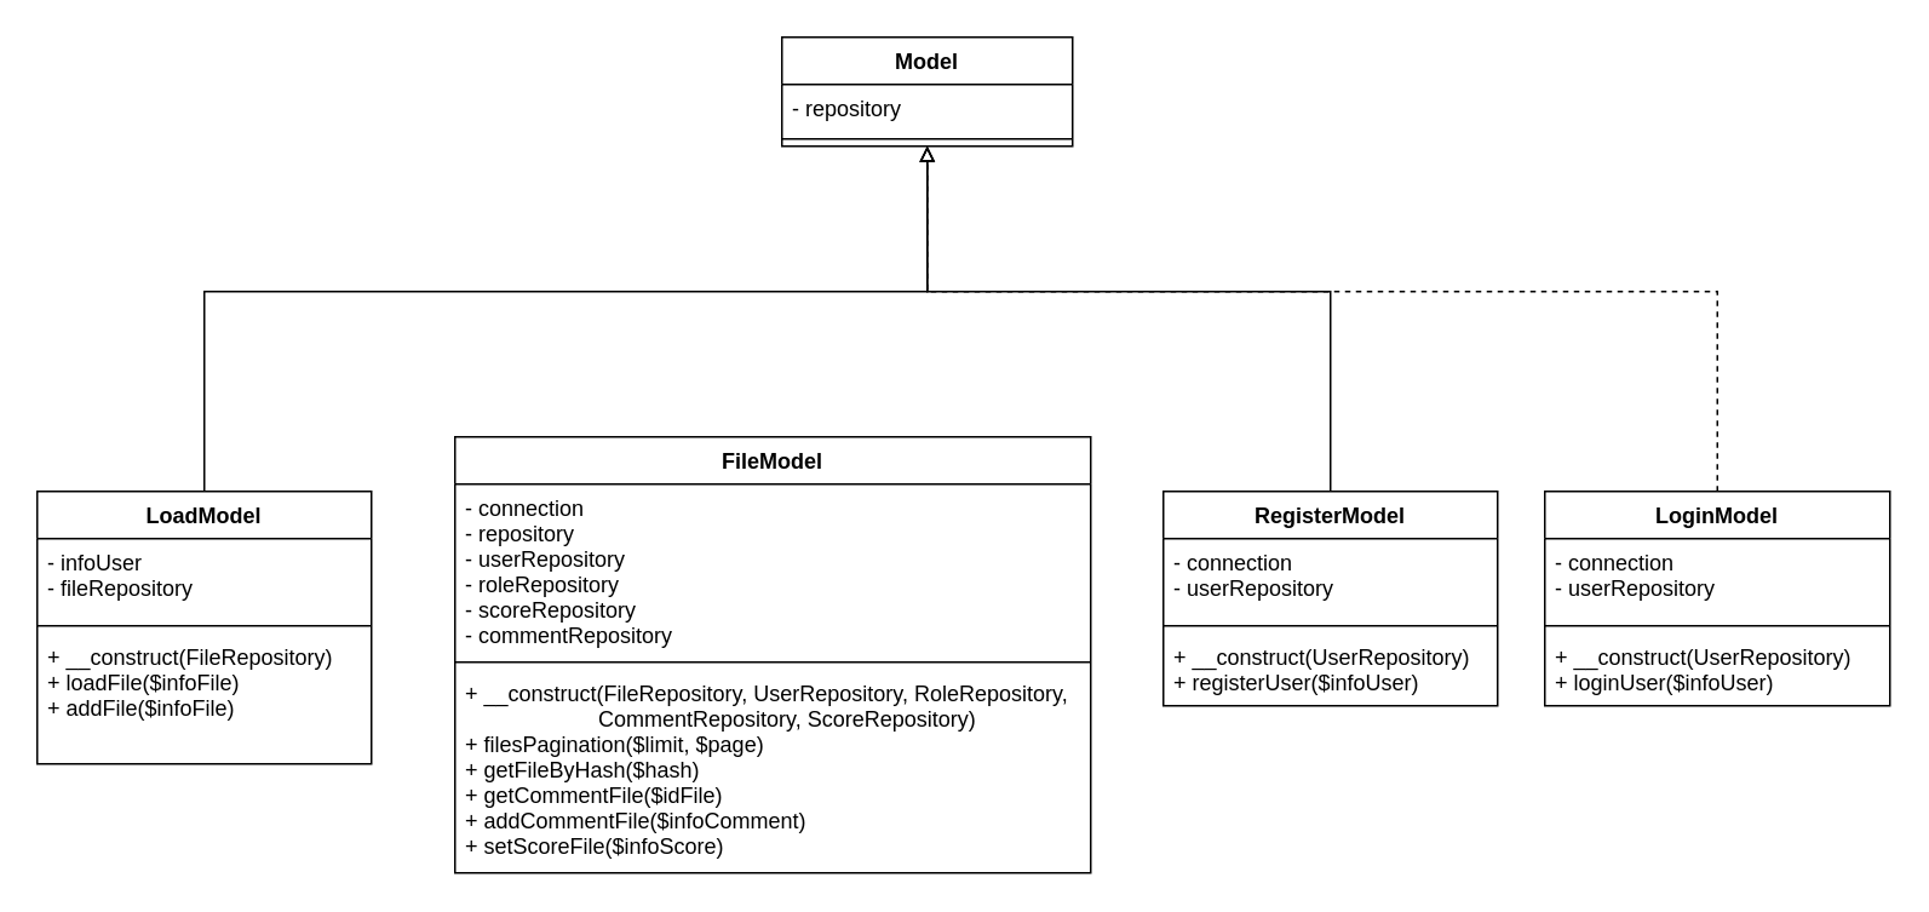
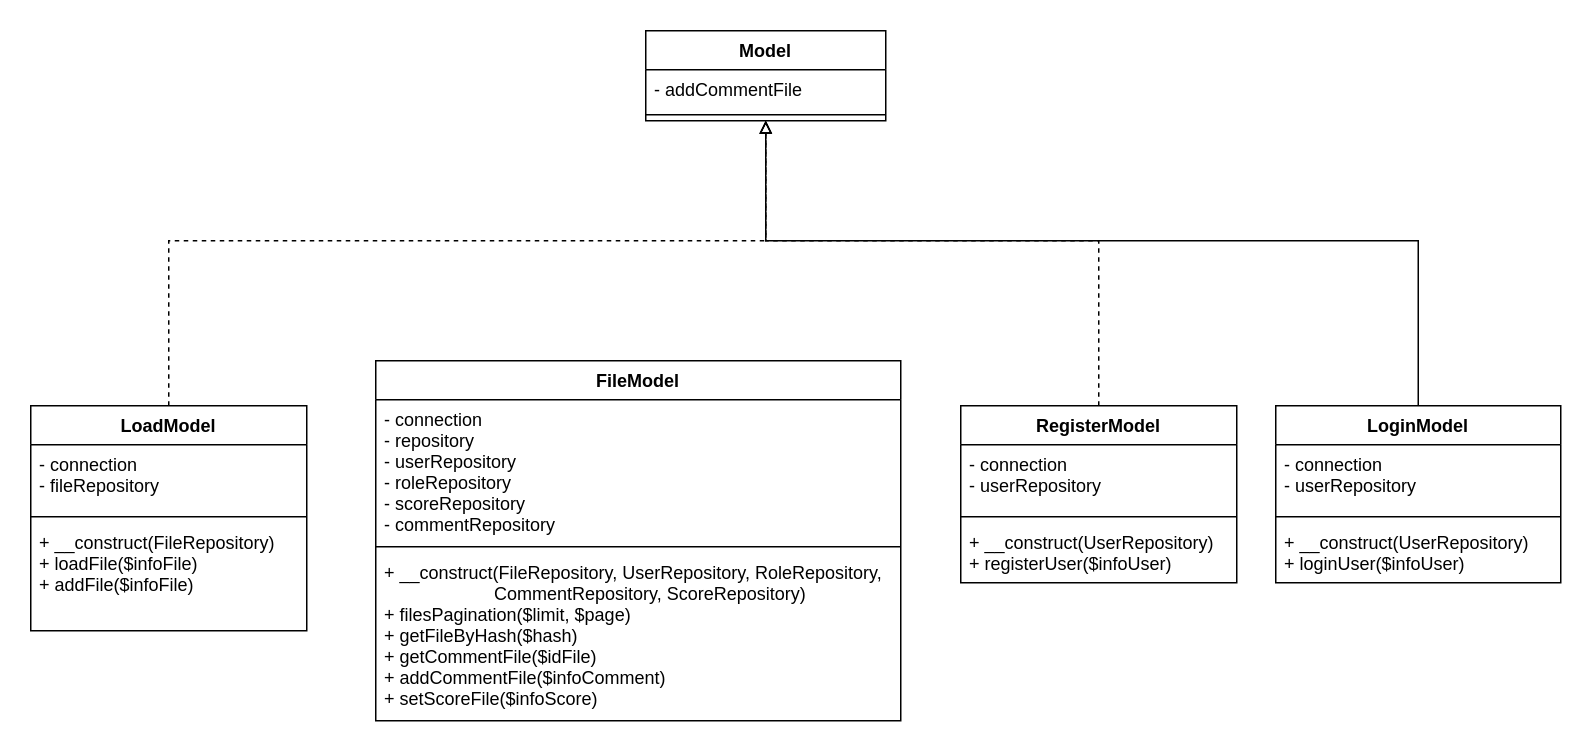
  <mxCell id="0" />
  <mxCell id="1" parent="0" />
  <mxCell id="2" value="Model" style="swimlane;fontStyle=1;align=center;verticalAlign=top;childLayout=stackLayout;horizontal=1;startSize=26;horizontalStack=0;resizeParent=1;resizeParentMax=0;resizeLast=0;collapsible=1;marginBottom=0;" parent="1" vertex="1"><mxGeometry x="430" y="20" width="160" height="60" as="geometry" /></mxCell>
- <mxCell id="3" value="- repository" style="text;strokeColor=none;fillColor=none;align=left;verticalAlign=top;spacingLeft=4;spacingRight=4;overflow=hidden;rotatable=0;points=[[0,0.5],[1,0.5]];portConstraint=eastwest;" parent="2" vertex="1"><mxGeometry y="26" width="160" height="26" as="geometry" /></mxCell>
+ <mxCell id="3" value="- addCommentFile" style="text;strokeColor=none;fillColor=none;align=left;verticalAlign=top;spacingLeft=4;spacingRight=4;overflow=hidden;rotatable=0;points=[[0,0.5],[1,0.5]];portConstraint=eastwest;" parent="2" vertex="1"><mxGeometry y="26" width="160" height="26" as="geometry" /></mxCell>
  <mxCell id="4" value="" style="line;strokeWidth=1;fillColor=none;align=left;verticalAlign=middle;spacingTop=-1;spacingLeft=3;spacingRight=3;rotatable=0;labelPosition=right;points=[];portConstraint=eastwest;" parent="2" vertex="1"><mxGeometry y="52" width="160" height="8" as="geometry" /></mxCell>
- <mxCell id="5" style="edgeStyle=orthogonalEdgeStyle;rounded=0;orthogonalLoop=1;jettySize=auto;html=1;endArrow=block;endFill=0;" parent="1" source="6" target="2" edge="1"><mxGeometry relative="1" as="geometry"><Array as="points"><mxPoint x="732" y="160" /><mxPoint x="510" y="160" /></Array></mxGeometry></mxCell>
+ <mxCell id="5" style="edgeStyle=orthogonalEdgeStyle;rounded=0;orthogonalLoop=1;jettySize=auto;html=1;endArrow=block;endFill=0;dashed=1;" parent="1" source="6" target="2" edge="1"><mxGeometry relative="1" as="geometry"><Array as="points"><mxPoint x="732" y="160" /><mxPoint x="510" y="160" /></Array></mxGeometry></mxCell>
  <mxCell id="6" value="RegisterModel" style="swimlane;fontStyle=1;align=center;verticalAlign=top;childLayout=stackLayout;horizontal=1;startSize=26;horizontalStack=0;resizeParent=1;resizeParentMax=0;resizeLast=0;collapsible=1;marginBottom=0;" parent="1" vertex="1"><mxGeometry x="640" y="270" width="184" height="118" as="geometry" /></mxCell>
  <mxCell id="7" value="- connection&#10;- userRepository" style="text;strokeColor=none;fillColor=none;align=left;verticalAlign=top;spacingLeft=4;spacingRight=4;overflow=hidden;rotatable=0;points=[[0,0.5],[1,0.5]];portConstraint=eastwest;" parent="6" vertex="1"><mxGeometry y="26" width="184" height="44" as="geometry" /></mxCell>
  <mxCell id="8" value="" style="line;strokeWidth=1;fillColor=none;align=left;verticalAlign=middle;spacingTop=-1;spacingLeft=3;spacingRight=3;rotatable=0;labelPosition=right;points=[];portConstraint=eastwest;" parent="6" vertex="1"><mxGeometry y="70" width="184" height="8" as="geometry" /></mxCell>
  <mxCell id="9" value="+ __construct(UserRepository)&#10;+ registerUser($infoUser)&#10;&#10;" style="text;strokeColor=none;fillColor=none;align=left;verticalAlign=top;spacingLeft=4;spacingRight=4;overflow=hidden;rotatable=0;points=[[0,0.5],[1,0.5]];portConstraint=eastwest;" parent="6" vertex="1"><mxGeometry y="78" width="184" height="40" as="geometry" /></mxCell>
- <mxCell id="10" style="edgeStyle=orthogonalEdgeStyle;rounded=0;orthogonalLoop=1;jettySize=auto;html=1;endArrow=block;endFill=0;dashed=1;" parent="1" source="11" target="2" edge="1"><mxGeometry relative="1" as="geometry"><Array as="points"><mxPoint x="945" y="160" /><mxPoint x="510" y="160" /></Array></mxGeometry></mxCell>
+ <mxCell id="10" style="edgeStyle=orthogonalEdgeStyle;rounded=0;orthogonalLoop=1;jettySize=auto;html=1;endArrow=block;endFill=0;" parent="1" source="11" target="2" edge="1"><mxGeometry relative="1" as="geometry"><Array as="points"><mxPoint x="945" y="160" /><mxPoint x="510" y="160" /></Array></mxGeometry></mxCell>
  <mxCell id="11" value="LoginModel" style="swimlane;fontStyle=1;align=center;verticalAlign=top;childLayout=stackLayout;horizontal=1;startSize=26;horizontalStack=0;resizeParent=1;resizeParentMax=0;resizeLast=0;collapsible=1;marginBottom=0;" parent="1" vertex="1"><mxGeometry x="850" y="270" width="190" height="118" as="geometry" /></mxCell>
  <mxCell id="12" value="- connection&#10;- userRepository" style="text;strokeColor=none;fillColor=none;align=left;verticalAlign=top;spacingLeft=4;spacingRight=4;overflow=hidden;rotatable=0;points=[[0,0.5],[1,0.5]];portConstraint=eastwest;" parent="11" vertex="1"><mxGeometry y="26" width="190" height="44" as="geometry" /></mxCell>
  <mxCell id="13" value="" style="line;strokeWidth=1;fillColor=none;align=left;verticalAlign=middle;spacingTop=-1;spacingLeft=3;spacingRight=3;rotatable=0;labelPosition=right;points=[];portConstraint=eastwest;" parent="11" vertex="1"><mxGeometry y="70" width="190" height="8" as="geometry" /></mxCell>
  <mxCell id="14" value="+ __construct(UserRepository)&#10;+ loginUser($infoUser)&#10;&#10;" style="text;strokeColor=none;fillColor=none;align=left;verticalAlign=top;spacingLeft=4;spacingRight=4;overflow=hidden;rotatable=0;points=[[0,0.5],[1,0.5]];portConstraint=eastwest;" parent="11" vertex="1"><mxGeometry y="78" width="190" height="40" as="geometry" /></mxCell>
- <mxCell id="15" style="edgeStyle=orthogonalEdgeStyle;rounded=0;orthogonalLoop=1;jettySize=auto;html=1;endArrow=block;endFill=0;" parent="1" source="16" target="2" edge="1"><mxGeometry relative="1" as="geometry"><mxPoint x="310" y="90" as="targetPoint" /><Array as="points"><mxPoint x="112" y="160" /><mxPoint x="510" y="160" /></Array></mxGeometry></mxCell>
+ <mxCell id="15" style="edgeStyle=orthogonalEdgeStyle;rounded=0;orthogonalLoop=1;jettySize=auto;html=1;endArrow=block;endFill=0;dashed=1;" parent="1" source="16" target="2" edge="1"><mxGeometry relative="1" as="geometry"><mxPoint x="310" y="90" as="targetPoint" /><Array as="points"><mxPoint x="112" y="160" /><mxPoint x="510" y="160" /></Array></mxGeometry></mxCell>
  <mxCell id="16" value="LoadModel" style="swimlane;fontStyle=1;align=center;verticalAlign=top;childLayout=stackLayout;horizontal=1;startSize=26;horizontalStack=0;resizeParent=1;resizeParentMax=0;resizeLast=0;collapsible=1;marginBottom=0;" parent="1" vertex="1"><mxGeometry x="20" y="270" width="184" height="150" as="geometry" /></mxCell>
- <mxCell id="17" value="- infoUser&#10;- fileRepository" style="text;strokeColor=none;fillColor=none;align=left;verticalAlign=top;spacingLeft=4;spacingRight=4;overflow=hidden;rotatable=0;points=[[0,0.5],[1,0.5]];portConstraint=eastwest;" parent="16" vertex="1"><mxGeometry y="26" width="184" height="44" as="geometry" /></mxCell>
+ <mxCell id="17" value="- connection&#10;- fileRepository" style="text;strokeColor=none;fillColor=none;align=left;verticalAlign=top;spacingLeft=4;spacingRight=4;overflow=hidden;rotatable=0;points=[[0,0.5],[1,0.5]];portConstraint=eastwest;" parent="16" vertex="1"><mxGeometry y="26" width="184" height="44" as="geometry" /></mxCell>
  <mxCell id="18" value="" style="line;strokeWidth=1;fillColor=none;align=left;verticalAlign=middle;spacingTop=-1;spacingLeft=3;spacingRight=3;rotatable=0;labelPosition=right;points=[];portConstraint=eastwest;" parent="16" vertex="1"><mxGeometry y="70" width="184" height="8" as="geometry" /></mxCell>
  <mxCell id="19" value="+ __construct(FileRepository)&#10;+ loadFile($infoFile)&#10;+ addFile($infoFile)&#10;" style="text;strokeColor=none;fillColor=none;align=left;verticalAlign=top;spacingLeft=4;spacingRight=4;overflow=hidden;rotatable=0;points=[[0,0.5],[1,0.5]];portConstraint=eastwest;" parent="16" vertex="1"><mxGeometry y="78" width="184" height="72" as="geometry" /></mxCell>
  <mxCell id="20" value="FileModel" style="swimlane;fontStyle=1;align=center;verticalAlign=top;childLayout=stackLayout;horizontal=1;startSize=26;horizontalStack=0;resizeParent=1;resizeParentMax=0;resizeLast=0;collapsible=1;marginBottom=0;" parent="1" vertex="1"><mxGeometry x="250" y="240" width="350" height="240" as="geometry" /></mxCell>
  <mxCell id="21" value="- connection&#10;- repository&#10;- userRepository&#10;- roleRepository&#10;- scoreRepository&#10;- commentRepository" style="text;strokeColor=none;fillColor=none;align=left;verticalAlign=top;spacingLeft=4;spacingRight=4;overflow=hidden;rotatable=0;points=[[0,0.5],[1,0.5]];portConstraint=eastwest;" parent="20" vertex="1"><mxGeometry y="26" width="350" height="94" as="geometry" /></mxCell>
  <mxCell id="22" value="" style="line;strokeWidth=1;fillColor=none;align=left;verticalAlign=middle;spacingTop=-1;spacingLeft=3;spacingRight=3;rotatable=0;labelPosition=right;points=[];portConstraint=eastwest;" parent="20" vertex="1"><mxGeometry y="120" width="350" height="8" as="geometry" /></mxCell>
  <mxCell id="23" value="+ __construct(FileRepository, UserRepository, RoleRepository, &#10;                      CommentRepository, ScoreRepository)&#10;+ filesPagination($limit, $page)&#10;+ getFileByHash($hash)&#10;+ getCommentFile($idFile)&#10;+ addCommentFile($infoComment)&#10;+ setScoreFile($infoScore)&#10;" style="text;strokeColor=none;fillColor=none;align=left;verticalAlign=top;spacingLeft=4;spacingRight=4;overflow=hidden;rotatable=0;points=[[0,0.5],[1,0.5]];portConstraint=eastwest;" parent="20" vertex="1"><mxGeometry y="128" width="350" height="112" as="geometry" /></mxCell>
